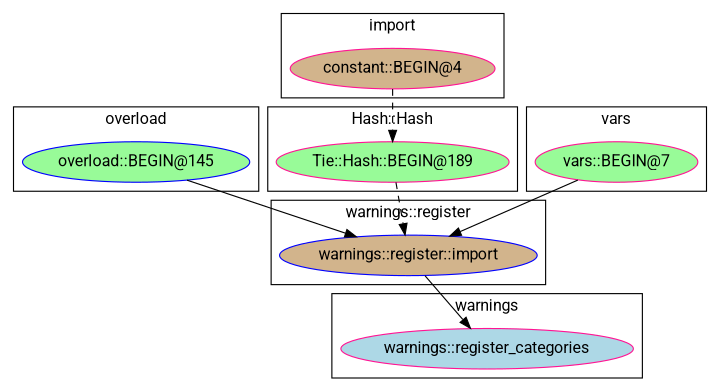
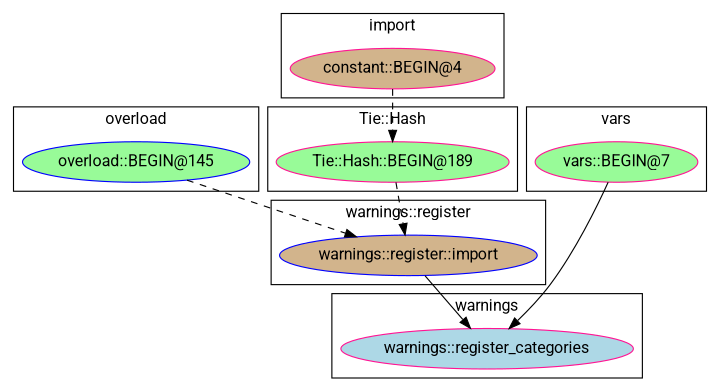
  digraph {
    fontname=Roboto
    node [color=deeppink fillcolor=palegreen fontname=Roboto style=filled]
    edge [fontname=Roboto style=dashed]
    "overload::BEGIN@145" [color=blue]
    "warnings::register_categories" [fillcolor=lightblue]
    "vars::BEGIN@7"
    "Tie::Hash::BEGIN@189"
    "constant::BEGIN@4" [fillcolor=tan]
    "warnings::register::import" [color=blue fillcolor=tan]
    subgraph cluster_1 {
      label=overload
      "overload::BEGIN@145"
    }
    subgraph cluster_2 {
      label=warnings
      "warnings::register_categories"
    }
    subgraph cluster_3 {
      label=vars
      "vars::BEGIN@7"
    }
    subgraph cluster_4 {
-     label="Hash::Hash"
+     label="Tie::Hash"
      "Tie::Hash::BEGIN@189"
    }
    subgraph cluster_5 {
      label=import
      "constant::BEGIN@4"
    }
    subgraph cluster_6 {
      label="warnings::register"
      "warnings::register::import"
    }
-   "overload::BEGIN@145" -> "warnings::register::import" [style=solid]
-   "vars::BEGIN@7" -> "warnings::register::import" [style=solid]
+   "overload::BEGIN@145" -> "warnings::register::import"
+   "vars::BEGIN@7" -> "warnings::register_categories" [style=solid]
    "Tie::Hash::BEGIN@189" -> "warnings::register::import"
    "constant::BEGIN@4" -> "Tie::Hash::BEGIN@189"
    "warnings::register::import" -> "warnings::register_categories" [style=solid]
  }
